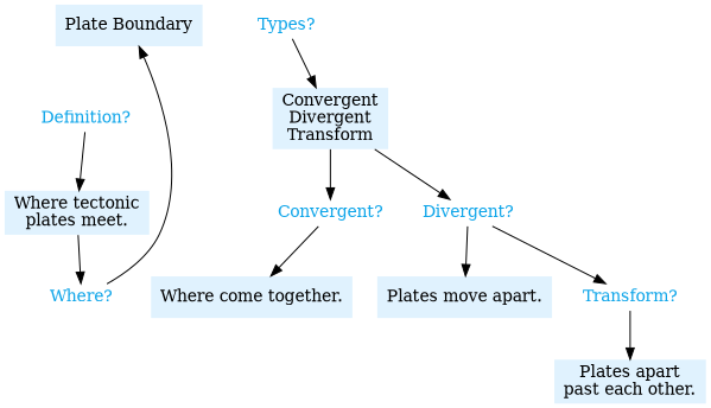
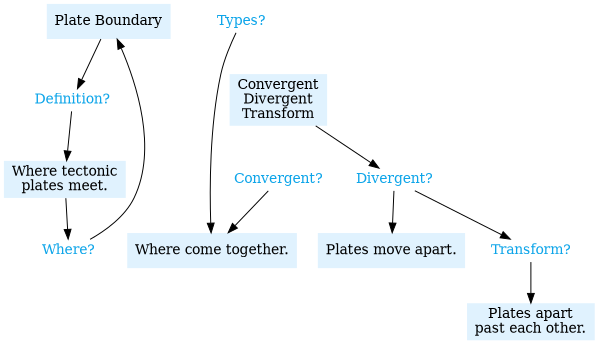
  digraph {
    rankdir=TB
    node [shape=plaintext]
    n1 [fillcolor="#e0f2fe" label="Plate Boundary" style=filled]
    n2 [fillcolor="#e0f2fe" label="Where tectonic\nplates meet." style=filled]
    n3 [fillcolor="#e0f2fe" label="Convergent\nDivergent\nTransform" style=filled]
    n4 [fillcolor="#e0f2fe" label="Where come together." style=filled]
    n5 [fillcolor="#e0f2fe" label="Plates move apart." style=filled]
    n6 [fillcolor="#e0f2fe" label="Plates apart\npast each other." style=filled]
    n7 [fontcolor="#0ea5e9" height=0.1 label="Definition?" shape=none]
    n8 [fontcolor="#0ea5e9" height=0.1 label="Where?" shape=none]
    n9 [fontcolor="#0ea5e9" height=0.1 label="Types?" shape=none]
    n10 [fontcolor="#0ea5e9" height=0.1 label="Convergent?" shape=none]
    n11 [fontcolor="#0ea5e9" height=0.1 label="Divergent?" shape=none]
    n12 [fontcolor="#0ea5e9" height=0.1 label="Transform?" shape=none]
    subgraph sub_1 {
      n1
      n2
      n3
      n4
      n5
      n6
    }
    subgraph sub_2 {
      n7
      n8
      n9
      n10
      n11
      n12
    }
+   n1 -> n7
    n2 -> n8
-   n3 -> n10
    n3 -> n11
    n7 -> n2
    n8 -> n1
-   n9 -> n3
+   n9 -> n4
    n10 -> n4
    n11 -> n5
    n11 -> n12
    n12 -> n6
  }
